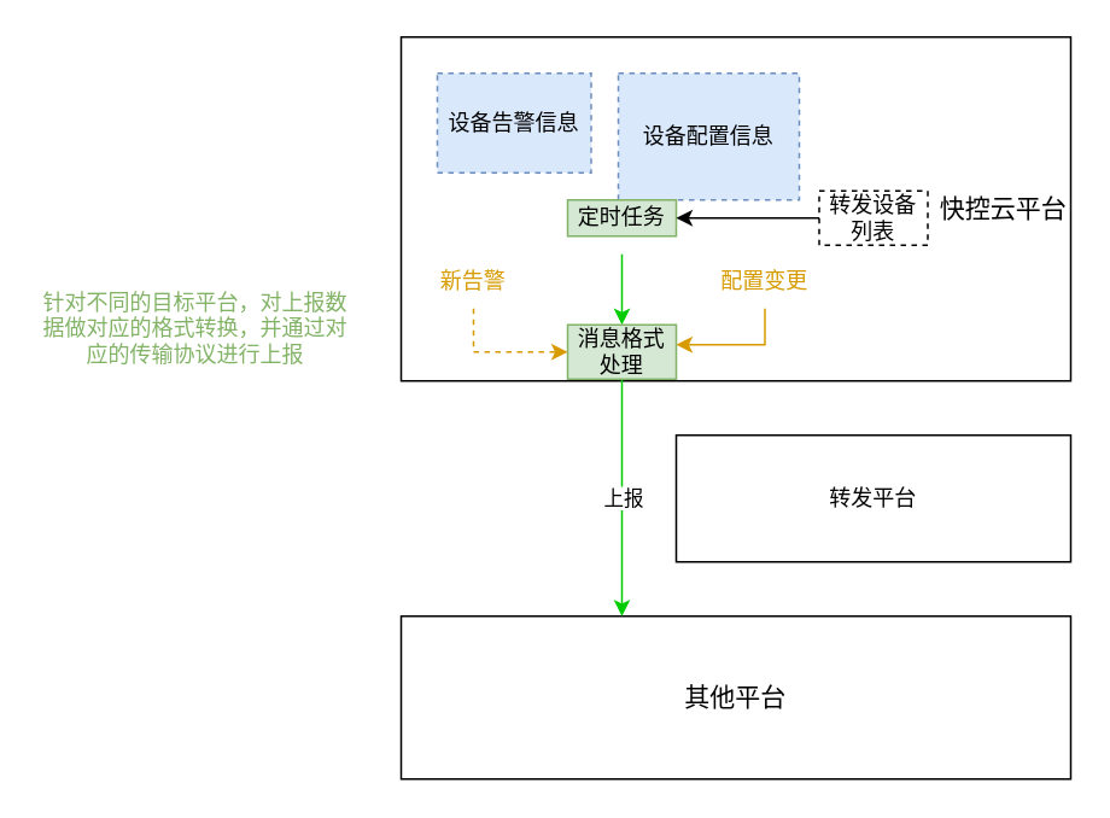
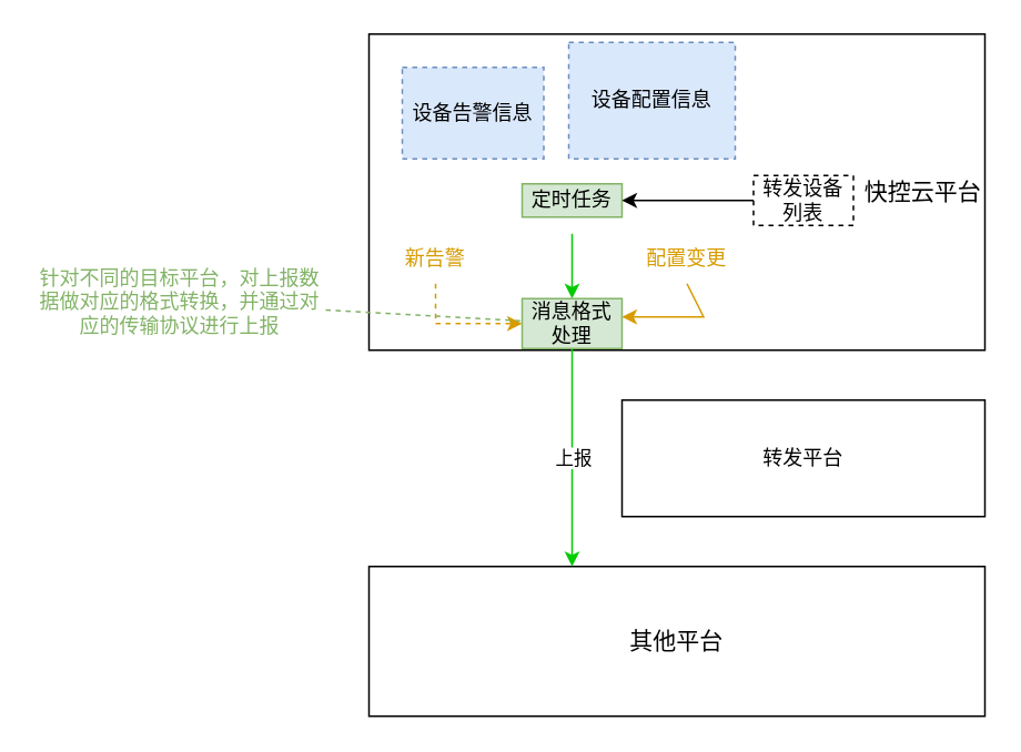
  <mxCell id="0" />
  <mxCell id="1" parent="0" />
  <mxCell id="2" value="&lt;span style=&quot;font-size: 14px;&quot;&gt;快控云平台&lt;/span&gt;" style="rounded=0;whiteSpace=wrap;html=1;align=right;" parent="1" vertex="1"><mxGeometry x="221" y="20" width="370" height="190" as="geometry" /></mxCell>
  <mxCell id="3" value="&lt;font style=&quot;font-size: 14px;&quot;&gt;其他平台&lt;/font&gt;" style="rounded=0;whiteSpace=wrap;html=1;" parent="1" vertex="1"><mxGeometry x="221" y="340" width="370" height="90" as="geometry" /></mxCell>
  <mxCell id="4" value="" style="endArrow=classic;html=1;rounded=0;fillColor=#fff2cc;strokeColor=#00CC00;exitX=0.5;exitY=1;exitDx=0;exitDy=0;" parent="1" source="9" edge="1"><mxGeometry width="50" height="50" relative="1" as="geometry"><mxPoint x="343" y="230" as="sourcePoint" /><mxPoint x="343" y="340" as="targetPoint" /><Array as="points" /></mxGeometry></mxCell>
  <mxCell id="5" value="上报" style="edgeLabel;html=1;align=center;verticalAlign=middle;resizable=0;points=[];" parent="4" vertex="1" connectable="0"><mxGeometry x="-0.3" relative="1" as="geometry"><mxPoint y="19" as="offset" /></mxGeometry></mxCell>
  <mxCell id="6" value="设备告警信息" style="text;html=1;strokeColor=#6c8ebf;fillColor=#dae8fc;align=center;verticalAlign=middle;whiteSpace=wrap;rounded=0;dashed=1;" parent="1" vertex="1"><mxGeometry x="241" y="40" width="85" height="55" as="geometry" /></mxCell>
- <mxCell id="7" value="设备配置信息" style="text;html=1;strokeColor=#6c8ebf;fillColor=#dae8fc;align=center;verticalAlign=middle;whiteSpace=wrap;rounded=0;dashed=1;" parent="1" vertex="1"><mxGeometry x="341" y="40" width="100" height="70" as="geometry" /></mxCell>
+ <mxCell id="7" value="设备配置信息" style="text;html=1;strokeColor=#6c8ebf;fillColor=#dae8fc;align=center;verticalAlign=middle;whiteSpace=wrap;rounded=0;dashed=1;" parent="1" vertex="1"><mxGeometry x="341" y="25" width="100" height="70" as="geometry" /></mxCell>
  <mxCell id="8" value="" style="endArrow=classic;html=1;rounded=0;strokeColor=#00CC00;fontSize=12;exitX=0.5;exitY=1;exitDx=0;exitDy=0;" parent="1" target="9" edge="1"><mxGeometry width="50" height="50" relative="1" as="geometry"><mxPoint x="343" y="140" as="sourcePoint" /><mxPoint x="483" y="100" as="targetPoint" /></mxGeometry></mxCell>
  <mxCell id="9" value="消息格式处理" style="text;html=1;strokeColor=#82b366;fillColor=#d5e8d4;align=center;verticalAlign=middle;whiteSpace=wrap;rounded=0;fontSize=12;" parent="1" vertex="1"><mxGeometry x="313" y="179" width="60" height="30" as="geometry" /></mxCell>
  <mxCell id="10" value="" style="endArrow=classic;html=1;rounded=0;fontSize=14;fillColor=#ffe6cc;strokeColor=#d79b00;entryX=0;entryY=0.5;entryDx=0;entryDy=0;dashed=1;" parent="1" source="18" target="9" edge="1"><mxGeometry width="50" height="50" relative="1" as="geometry"><mxPoint x="266" y="160" as="sourcePoint" /><mxPoint x="268.5" y="162" as="targetPoint" /><Array as="points"><mxPoint x="261" y="194" /></Array></mxGeometry></mxCell>
  <mxCell id="11" value="" style="endArrow=classic;html=1;rounded=0;fontSize=14;fillColor=#ffe6cc;strokeColor=#d79b00;entryX=1;entryY=0.5;entryDx=0;entryDy=0;exitX=0.5;exitY=1;exitDx=0;exitDy=0;" parent="1" source="19" edge="1"><mxGeometry width="50" height="50" relative="1" as="geometry"><mxPoint x="431" y="150" as="sourcePoint" /><mxPoint x="373" y="190" as="targetPoint" /><Array as="points"><mxPoint x="422" y="190" /></Array></mxGeometry></mxCell>
  <mxCell id="12" value="&lt;font color=&quot;#82b366&quot;&gt;针对不同的目标平台，对上报数据做对应的格式转换，并通过对应的传输协议进行上报&lt;/font&gt;" style="text;html=1;strokeColor=none;fillColor=none;align=center;verticalAlign=middle;whiteSpace=wrap;rounded=0;dashed=1;fontSize=12;fontColor=#000000;" parent="1" vertex="1"><mxGeometry x="20" y="166" width="175" height="30" as="geometry" /></mxCell>
+ <mxCell id="13" value="" style="endArrow=none;dashed=1;html=1;rounded=0;strokeColor=#82B366;fontSize=12;fontColor=#82B366;" parent="1" source="12" target="9" edge="1"><mxGeometry width="50" height="50" relative="1" as="geometry"><mxPoint x="181" y="260" as="sourcePoint" /><mxPoint x="231" y="210" as="targetPoint" /></mxGeometry></mxCell>
  <mxCell id="14" value="&lt;font color=&quot;#000000&quot;&gt;转发设备列表&lt;/font&gt;" style="rounded=0;whiteSpace=wrap;html=1;dashed=1;fontSize=12;fontColor=#D79B00;" parent="1" vertex="1"><mxGeometry x="452" y="105" width="60" height="30" as="geometry" /></mxCell>
  <mxCell id="15" value="定时任务" style="text;html=1;strokeColor=#82b366;fillColor=#d5e8d4;align=center;verticalAlign=middle;whiteSpace=wrap;rounded=0;fontSize=12;" parent="1" vertex="1"><mxGeometry x="313" y="110" width="60" height="20" as="geometry" /></mxCell>
  <mxCell id="16" value="" style="endArrow=classic;html=1;rounded=0;strokeColor=#000000;fontSize=12;fontColor=#000000;exitX=0;exitY=0.5;exitDx=0;exitDy=0;dashed=0;dashPattern=1 4;" parent="1" source="14" target="15" edge="1"><mxGeometry width="50" height="50" relative="1" as="geometry"><mxPoint x="511" y="130" as="sourcePoint" /><mxPoint x="561" y="80" as="targetPoint" /></mxGeometry></mxCell>
  <mxCell id="17" value="转发平台" style="rounded=0;whiteSpace=wrap;html=1;" parent="1" vertex="1"><mxGeometry x="373" y="240" width="218" height="70" as="geometry" /></mxCell>
  <mxCell id="18" value="&lt;font color=&quot;#d79b00&quot;&gt;新告警&lt;/font&gt;" style="text;html=1;strokeColor=none;fillColor=none;align=center;verticalAlign=middle;whiteSpace=wrap;rounded=0;" parent="1" vertex="1"><mxGeometry x="231" y="140" width="60" height="30" as="geometry" /></mxCell>
- <mxCell id="19" value="配置变更" style="text;html=1;strokeColor=none;fillColor=none;align=center;verticalAlign=middle;whiteSpace=wrap;rounded=0;fontColor=#D79B00;" parent="1" vertex="1"><mxGeometry x="392" y="140" width="60" height="30" as="geometry" /></mxCell>
+ <mxCell id="19" value="配置变更" style="text;html=1;strokeColor=none;fillColor=none;align=center;verticalAlign=middle;whiteSpace=wrap;rounded=0;fontColor=#D79B00;" parent="1" vertex="1"><mxGeometry x="382" y="140" width="60" height="30" as="geometry" /></mxCell>
